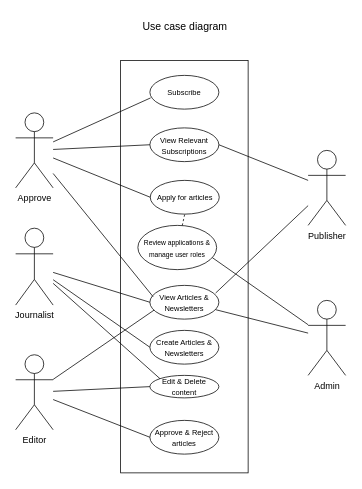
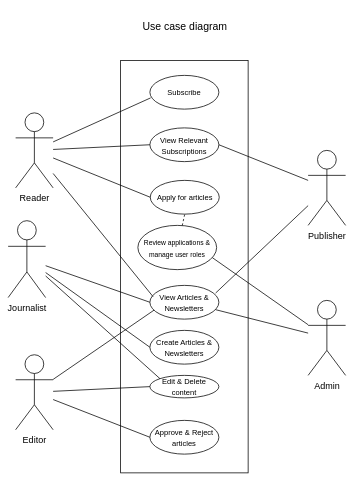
  <mxCell id="0" />
  <mxCell id="1" parent="0" />
  <mxCell id="2" value="" style="rounded=0;whiteSpace=wrap;html=1;" vertex="1" parent="1"><mxGeometry x="160" y="80" width="170" height="550" as="geometry" /></mxCell>
  <mxCell id="3" value="Editor" style="shape=umlActor;verticalLabelPosition=bottom;verticalAlign=top;html=1;outlineConnect=0;" vertex="1" parent="1"><mxGeometry x="20" y="472.5" width="50" height="100" as="geometry" /></mxCell>
- <mxCell id="4" value="Approve" style="shape=umlActor;verticalLabelPosition=bottom;verticalAlign=top;html=1;outlineConnect=0;" vertex="1" parent="1"><mxGeometry x="20" y="150" width="50" height="100" as="geometry" /></mxCell>
- <mxCell id="5" value="Journalist" style="shape=umlActor;verticalLabelPosition=bottom;verticalAlign=top;html=1;outlineConnect=0;" vertex="1" parent="1"><mxGeometry x="20" y="303.75" width="50" height="102.5" as="geometry" /></mxCell>
+ <mxCell id="4" value="Reader" style="shape=umlActor;verticalLabelPosition=bottom;verticalAlign=top;html=1;outlineConnect=0;" vertex="1" parent="1"><mxGeometry x="20" y="150" width="50" height="100" as="geometry" /></mxCell>
+ <mxCell id="5" value="Journalist" style="shape=umlActor;verticalLabelPosition=bottom;verticalAlign=top;html=1;outlineConnect=0;" vertex="1" parent="1"><mxGeometry x="10" y="293.75" width="50" height="102.5" as="geometry" /></mxCell>
  <mxCell id="6" value="Publisher" style="shape=umlActor;verticalLabelPosition=bottom;verticalAlign=top;html=1;outlineConnect=0;" vertex="1" parent="1"><mxGeometry x="410" y="200" width="50" height="100" as="geometry" /></mxCell>
  <mxCell id="7" value="Admin" style="shape=umlActor;verticalLabelPosition=bottom;verticalAlign=top;html=1;outlineConnect=0;" vertex="1" parent="1"><mxGeometry x="410" y="400" width="50" height="100" as="geometry" /></mxCell>
  <mxCell id="8" value="&lt;font style=&quot;font-size: 10px;&quot;&gt;View Articles &amp;amp; Newsletters&lt;/font&gt;" style="ellipse;whiteSpace=wrap;html=1;" vertex="1" parent="1"><mxGeometry x="199" y="380" width="92" height="45" as="geometry" /></mxCell>
  <mxCell id="9" value="&lt;font style=&quot;font-size: 10px;&quot;&gt;Subscribe&lt;/font&gt;" style="ellipse;whiteSpace=wrap;html=1;" vertex="1" parent="1"><mxGeometry x="199" y="100" width="92" height="45" as="geometry" /></mxCell>
  <mxCell id="10" value="&lt;font style=&quot;font-size: 10px;&quot;&gt;Edit &amp;amp; Delete content&lt;/font&gt;" style="ellipse;whiteSpace=wrap;html=1;" vertex="1" parent="1"><mxGeometry x="199" y="500" width="92" height="30" as="geometry" /></mxCell>
  <mxCell id="11" value="&lt;font style=&quot;font-size: 10px;&quot;&gt;Apply for articles&lt;/font&gt;" style="ellipse;whiteSpace=wrap;html=1;" vertex="1" parent="1"><mxGeometry x="199.5" y="240" width="92" height="45" as="geometry" /></mxCell>
  <mxCell id="12" value="" style="endArrow=none;html=1;rounded=0;entryX=0.011;entryY=0.667;entryDx=0;entryDy=0;entryPerimeter=0;" edge="1" parent="1" source="4" target="9"><mxGeometry width="50" height="50" relative="1" as="geometry"><mxPoint x="130" y="70" as="sourcePoint" /><mxPoint x="180" y="20" as="targetPoint" /></mxGeometry></mxCell>
  <mxCell id="13" value="" style="endArrow=none;html=1;rounded=0;entryX=0;entryY=0.5;entryDx=0;entryDy=0;" edge="1" parent="1" source="5" target="23"><mxGeometry width="50" height="50" relative="1" as="geometry"><mxPoint x="110" y="405.935" as="sourcePoint" /><mxPoint x="170" y="359.06" as="targetPoint" /></mxGeometry></mxCell>
  <mxCell id="14" value="" style="endArrow=none;html=1;rounded=0;entryX=0;entryY=0.5;entryDx=0;entryDy=0;" edge="1" parent="1" source="3" target="10"><mxGeometry width="50" height="50" relative="1" as="geometry"><mxPoint x="100" y="600" as="sourcePoint" /><mxPoint x="150" y="550" as="targetPoint" /></mxGeometry></mxCell>
  <mxCell id="15" value="&lt;font style=&quot;font-size: 9px;&quot;&gt;Review applications &amp;amp; manage user roles&lt;/font&gt;" style="ellipse;whiteSpace=wrap;html=1;" vertex="1" parent="1"><mxGeometry x="183" y="300" width="105" height="59" as="geometry" /></mxCell>
  <mxCell id="16" value="" style="endArrow=none;html=1;rounded=0;entryX=0.5;entryY=1;entryDx=0;entryDy=0;dashed=1;" edge="1" parent="1" source="15" target="11"><mxGeometry width="50" height="50" relative="1" as="geometry"><mxPoint x="549" y="90" as="sourcePoint" /><mxPoint x="440" y="115" as="targetPoint" /></mxGeometry></mxCell>
  <mxCell id="17" value="" style="endArrow=none;html=1;rounded=0;entryX=0;entryY=0.5;entryDx=0;entryDy=0;" edge="1" parent="1" source="4" target="11"><mxGeometry width="50" height="50" relative="1" as="geometry"><mxPoint x="-70" y="195" as="sourcePoint" /><mxPoint x="40" y="170" as="targetPoint" /></mxGeometry></mxCell>
  <mxCell id="18" value="" style="endArrow=none;html=1;rounded=0;entryX=0;entryY=0.5;entryDx=0;entryDy=0;" edge="1" parent="1" source="5" target="8"><mxGeometry width="50" height="50" relative="1" as="geometry"><mxPoint x="-80" y="250" as="sourcePoint" /><mxPoint x="29" y="270" as="targetPoint" /></mxGeometry></mxCell>
  <mxCell id="19" value="" style="endArrow=none;html=1;rounded=0;entryX=0.046;entryY=0.334;entryDx=0;entryDy=0;entryPerimeter=0;" edge="1" parent="1" source="4" target="8"><mxGeometry width="50" height="50" relative="1" as="geometry"><mxPoint x="80" y="270" as="sourcePoint" /><mxPoint x="200" y="310" as="targetPoint" /></mxGeometry></mxCell>
  <mxCell id="20" value="" style="endArrow=none;html=1;rounded=0;entryX=0.953;entryY=0.227;entryDx=0;entryDy=0;entryPerimeter=0;" edge="1" parent="1" source="6" target="8"><mxGeometry width="50" height="50" relative="1" as="geometry"><mxPoint x="390" y="320" as="sourcePoint" /><mxPoint x="280" y="297.5" as="targetPoint" /></mxGeometry></mxCell>
  <mxCell id="21" value="" style="endArrow=none;html=1;rounded=0;entryX=1;entryY=0.5;entryDx=0;entryDy=0;" edge="1" parent="1" source="6" target="22"><mxGeometry width="50" height="50" relative="1" as="geometry"><mxPoint x="390" y="410" as="sourcePoint" /><mxPoint x="400" y="572" as="targetPoint" /></mxGeometry></mxCell>
  <mxCell id="22" value="&lt;font style=&quot;font-size: 10px;&quot;&gt;View Relevant Subscriptions&lt;/font&gt;" style="ellipse;whiteSpace=wrap;html=1;" vertex="1" parent="1"><mxGeometry x="199" y="170" width="92" height="45" as="geometry" /></mxCell>
  <mxCell id="23" value="&lt;font style=&quot;font-size: 10px;&quot;&gt;Create Articles &amp;amp; Newsletters&lt;/font&gt;" style="ellipse;whiteSpace=wrap;html=1;" vertex="1" parent="1"><mxGeometry x="199" y="440" width="92" height="45" as="geometry" /></mxCell>
  <mxCell id="24" value="" style="endArrow=none;html=1;rounded=0;entryX=0;entryY=0;entryDx=0;entryDy=0;" edge="1" parent="1" source="5" target="10"><mxGeometry width="50" height="50" relative="1" as="geometry"><mxPoint x="90" y="373.5" as="sourcePoint" /><mxPoint x="199" y="426.5" as="targetPoint" /></mxGeometry></mxCell>
  <mxCell id="25" value="&lt;font style=&quot;font-size: 10px;&quot;&gt;Approve &amp;amp; Reject articles&lt;/font&gt;" style="ellipse;whiteSpace=wrap;html=1;" vertex="1" parent="1"><mxGeometry x="199" y="560" width="92" height="45" as="geometry" /></mxCell>
  <mxCell id="26" value="" style="endArrow=none;html=1;rounded=0;entryX=0;entryY=0.5;entryDx=0;entryDy=0;" edge="1" parent="1" source="3" target="25"><mxGeometry width="50" height="50" relative="1" as="geometry"><mxPoint x="-60" y="520" as="sourcePoint" /><mxPoint x="39" y="520" as="targetPoint" /></mxGeometry></mxCell>
  <mxCell id="27" value="" style="endArrow=none;html=1;rounded=0;entryX=0.061;entryY=0.733;entryDx=0;entryDy=0;entryPerimeter=0;" edge="1" parent="1" source="3" target="8"><mxGeometry width="50" height="50" relative="1" as="geometry"><mxPoint x="30.5" y="400" as="sourcePoint" /><mxPoint x="129.5" y="400" as="targetPoint" /></mxGeometry></mxCell>
  <mxCell id="28" value="&lt;font style=&quot;font-size: 14px;&quot;&gt;Use case diagram&lt;/font&gt;" style="text;html=1;align=center;verticalAlign=middle;whiteSpace=wrap;rounded=0;" vertex="1" parent="1"><mxGeometry x="125.5" y="20" width="240" height="30" as="geometry" /></mxCell>
  <mxCell id="29" value="" style="endArrow=none;html=1;rounded=0;entryX=0.945;entryY=0.729;entryDx=0;entryDy=0;entryPerimeter=0;" edge="1" parent="1" source="7" target="15"><mxGeometry width="50" height="50" relative="1" as="geometry"><mxPoint x="499" y="370" as="sourcePoint" /><mxPoint x="380" y="330" as="targetPoint" /></mxGeometry></mxCell>
  <mxCell id="30" value="" style="endArrow=none;html=1;rounded=0;entryX=0.953;entryY=0.72;entryDx=0;entryDy=0;entryPerimeter=0;" edge="1" parent="1" source="7" target="8"><mxGeometry width="50" height="50" relative="1" as="geometry"><mxPoint x="420" y="430" as="sourcePoint" /><mxPoint x="291" y="400" as="targetPoint" /></mxGeometry></mxCell>
  <mxCell id="31" value="" style="endArrow=none;html=1;rounded=0;entryX=0;entryY=0.5;entryDx=0;entryDy=0;" edge="1" parent="1" source="4" target="22"><mxGeometry width="50" height="50" relative="1" as="geometry"><mxPoint x="90" y="170" as="sourcePoint" /><mxPoint x="40" y="100" as="targetPoint" /></mxGeometry></mxCell>
